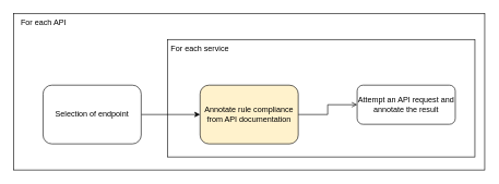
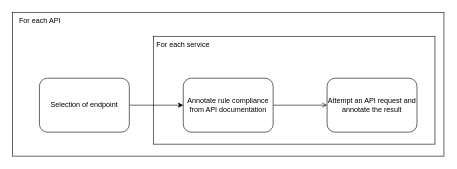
  <mxCell id="0" />
  <mxCell id="1" parent="0" />
  <mxCell id="2" value="" style="edgeStyle=orthogonalEdgeStyle;rounded=0;orthogonalLoop=1;jettySize=auto;html=1;" parent="1" source="3" target="5" edge="1"><mxGeometry relative="1" as="geometry" /></mxCell>
  <mxCell id="3" value="Selection of endpoint" style="rounded=1;whiteSpace=wrap;html=1;" parent="1" vertex="1"><mxGeometry x="65" y="130" width="150" height="90" as="geometry" /></mxCell>
  <mxCell id="4" value="" style="edgeStyle=orthogonalEdgeStyle;rounded=0;orthogonalLoop=1;jettySize=auto;html=1;endArrow=open;" parent="1" source="5" target="6" edge="1"><mxGeometry relative="1" as="geometry" /></mxCell>
- <mxCell id="5" value="Annotate rule compliance from API documentation" style="rounded=1;whiteSpace=wrap;html=1;fillColor=#fff2cc;" parent="1" vertex="1"><mxGeometry x="305" y="130" width="150" height="90" as="geometry" /></mxCell>
- <mxCell id="6" value="Attempt an API request and annotate the result" style="rounded=1;whiteSpace=wrap;html=1;" parent="1" vertex="1"><mxGeometry x="545" y="130" width="150" height="60" as="geometry" /></mxCell>
+ <mxCell id="5" value="Annotate rule compliance from API documentation" style="rounded=1;whiteSpace=wrap;html=1;" parent="1" vertex="1"><mxGeometry x="305" y="130" width="150" height="90" as="geometry" /></mxCell>
+ <mxCell id="6" value="Attempt an API request and annotate the result" style="rounded=1;whiteSpace=wrap;html=1;" parent="1" vertex="1"><mxGeometry x="545" y="130" width="150" height="90" as="geometry" /></mxCell>
  <mxCell id="7" value="" style="rounded=0;whiteSpace=wrap;html=1;fillColor=none;" parent="1" vertex="1"><mxGeometry x="20" y="20" width="720" height="240" as="geometry" /></mxCell>
  <mxCell id="8" value="" style="rounded=0;whiteSpace=wrap;html=1;fillColor=none;" parent="1" vertex="1"><mxGeometry x="255" y="60" width="470" height="180" as="geometry" /></mxCell>
  <mxCell id="9" value="For each API" style="text;html=1;align=center;verticalAlign=middle;whiteSpace=wrap;rounded=0;" parent="1" vertex="1"><mxGeometry x="26" y="20" width="80" height="30" as="geometry" /></mxCell>
  <mxCell id="10" value="For each service" style="text;html=1;align=center;verticalAlign=middle;whiteSpace=wrap;rounded=0;" parent="1" vertex="1"><mxGeometry x="255" y="60" width="100" height="30" as="geometry" /></mxCell>
